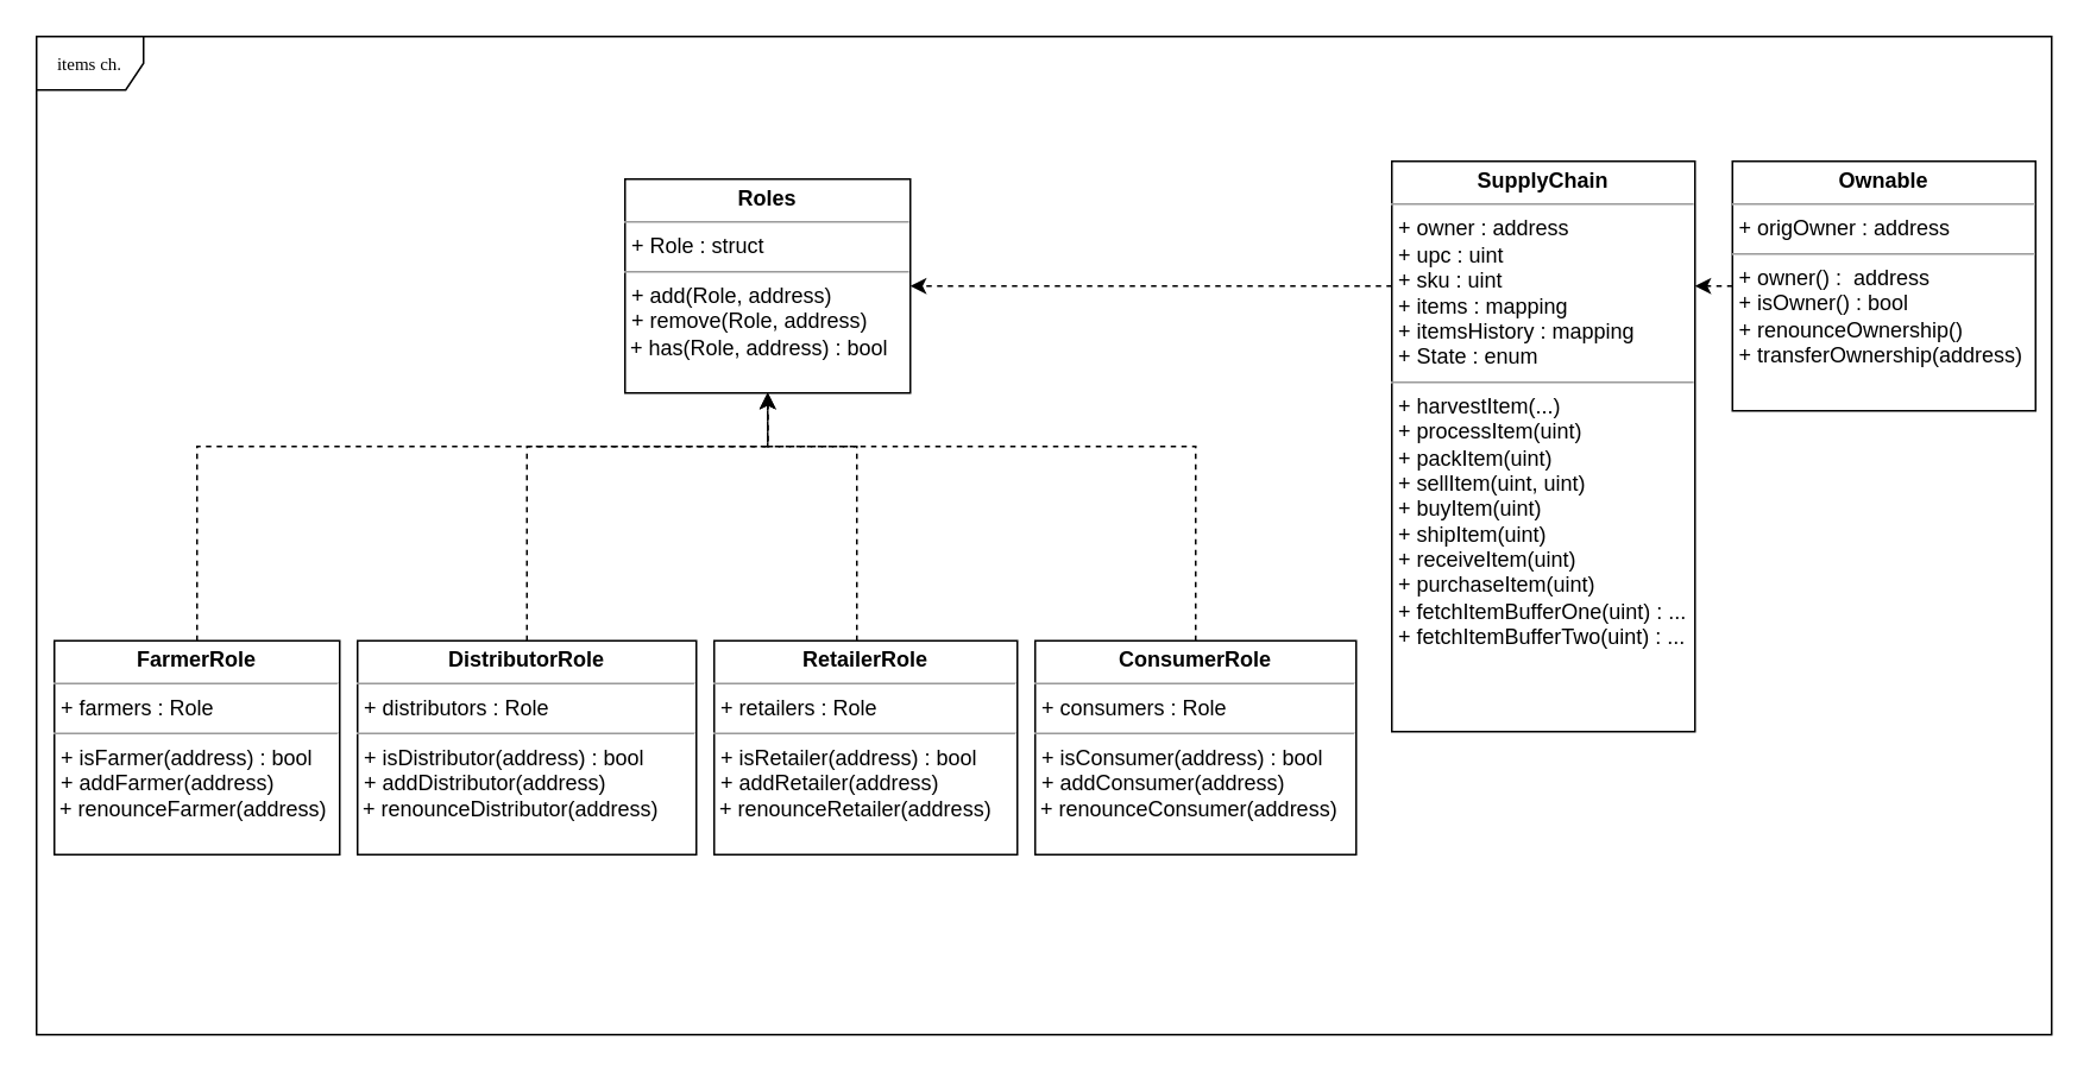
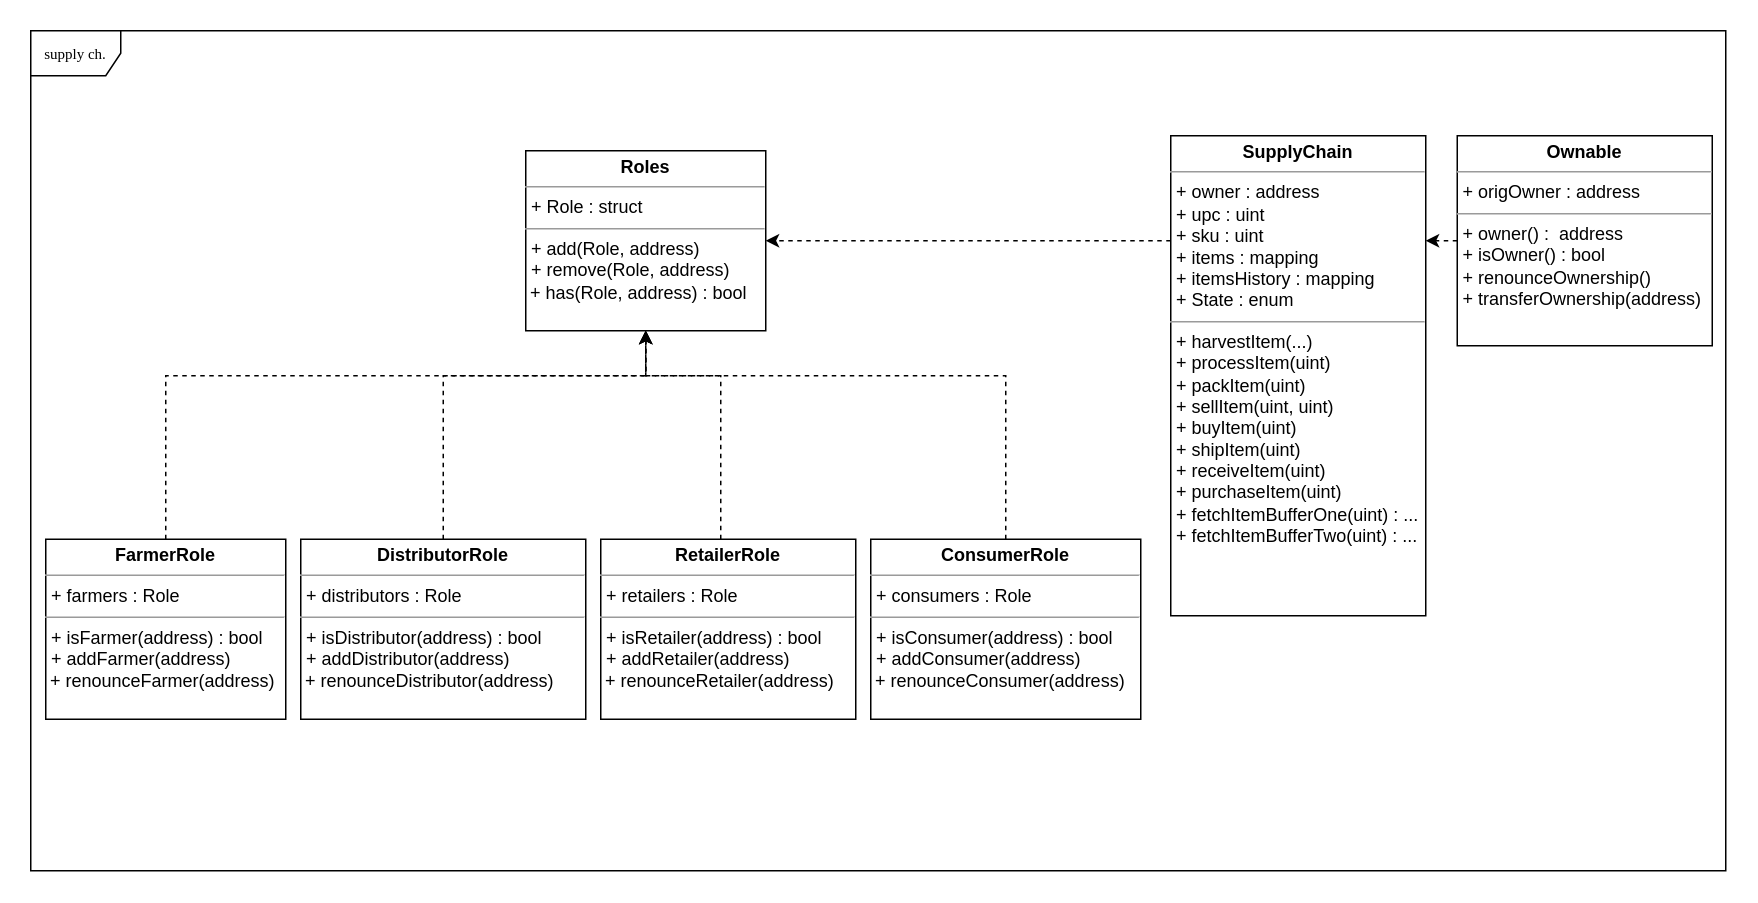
  <mxCell id="0" />
  <mxCell id="1" parent="0" />
- <mxCell id="2" value="items ch." style="shape=umlFrame;whiteSpace=wrap;html=1;rounded=0;shadow=0;comic=0;labelBackgroundColor=none;strokeWidth=1;fontFamily=Verdana;fontSize=10;align=center;" parent="1" vertex="1"><mxGeometry x="20" y="20" width="1130" height="560" as="geometry" /></mxCell>
+ <mxCell id="2" value="supply ch." style="shape=umlFrame;whiteSpace=wrap;html=1;rounded=0;shadow=0;comic=0;labelBackgroundColor=none;strokeWidth=1;fontFamily=Verdana;fontSize=10;align=center;" parent="1" vertex="1"><mxGeometry x="20" y="20" width="1130" height="560" as="geometry" /></mxCell>
  <mxCell id="3" value="&lt;p style=&quot;margin: 0px ; margin-top: 4px ; text-align: center&quot;&gt;&lt;b&gt;Roles&lt;/b&gt;&lt;/p&gt;&lt;hr size=&quot;1&quot;&gt;&lt;p style=&quot;margin: 0px ; margin-left: 4px&quot;&gt;+ Role : struct&lt;/p&gt;&lt;hr size=&quot;1&quot;&gt;&lt;p style=&quot;margin: 0px ; margin-left: 4px&quot;&gt;+ add(Role, address)&lt;br&gt;+ remove(Role, address)&lt;/p&gt;&amp;nbsp;+ has(Role, address) : bool" style="verticalAlign=top;align=left;overflow=fill;fontSize=12;fontFamily=Helvetica;html=1;rounded=0;shadow=0;comic=0;labelBackgroundColor=none;strokeWidth=1" vertex="1" parent="1"><mxGeometry x="350" y="100" width="160" height="120" as="geometry" /></mxCell>
  <mxCell id="4" style="edgeStyle=orthogonalEdgeStyle;rounded=0;orthogonalLoop=1;jettySize=auto;html=1;dashed=1;" edge="1" parent="1" source="5" target="3"><mxGeometry relative="1" as="geometry"><Array as="points"><mxPoint x="110" y="250" /><mxPoint x="430" y="250" /></Array></mxGeometry></mxCell>
  <mxCell id="5" value="&lt;p style=&quot;margin: 0px ; margin-top: 4px ; text-align: center&quot;&gt;&lt;b&gt;FarmerRole&lt;/b&gt;&lt;/p&gt;&lt;hr size=&quot;1&quot;&gt;&lt;p style=&quot;margin: 0px ; margin-left: 4px&quot;&gt;+ farmers : Role&lt;/p&gt;&lt;hr size=&quot;1&quot;&gt;&lt;p style=&quot;margin: 0px ; margin-left: 4px&quot;&gt;+ isFarmer(address) : bool&lt;br&gt;+ addFarmer(address)&lt;/p&gt;&amp;nbsp;+ renounceFarmer(address)" style="verticalAlign=top;align=left;overflow=fill;fontSize=12;fontFamily=Helvetica;html=1;rounded=0;shadow=0;comic=0;labelBackgroundColor=none;strokeWidth=1" vertex="1" parent="1"><mxGeometry x="30" y="359" width="160" height="120" as="geometry" /></mxCell>
  <mxCell id="6" style="edgeStyle=orthogonalEdgeStyle;rounded=0;orthogonalLoop=1;jettySize=auto;html=1;entryX=0.5;entryY=1;entryDx=0;entryDy=0;dashed=1;exitX=0.5;exitY=0;exitDx=0;exitDy=0;" edge="1" parent="1" source="7" target="3"><mxGeometry relative="1" as="geometry"><Array as="points"><mxPoint x="295" y="250" /><mxPoint x="430" y="250" /></Array></mxGeometry></mxCell>
  <mxCell id="7" value="&lt;p style=&quot;margin: 0px ; margin-top: 4px ; text-align: center&quot;&gt;&lt;b&gt;DistributorRole&lt;/b&gt;&lt;/p&gt;&lt;hr size=&quot;1&quot;&gt;&lt;p style=&quot;margin: 0px ; margin-left: 4px&quot;&gt;+ distributors : Role&lt;/p&gt;&lt;hr size=&quot;1&quot;&gt;&lt;p style=&quot;margin: 0px ; margin-left: 4px&quot;&gt;+ isDistributor(address) : bool&lt;br&gt;+ addDistributor(address)&lt;/p&gt;&amp;nbsp;+ renounceDistributor(address)" style="verticalAlign=top;align=left;overflow=fill;fontSize=12;fontFamily=Helvetica;html=1;rounded=0;shadow=0;comic=0;labelBackgroundColor=none;strokeWidth=1" vertex="1" parent="1"><mxGeometry x="200" y="359" width="190" height="120" as="geometry" /></mxCell>
  <mxCell id="8" style="edgeStyle=orthogonalEdgeStyle;rounded=0;orthogonalLoop=1;jettySize=auto;html=1;entryX=0.5;entryY=1;entryDx=0;entryDy=0;dashed=1;" edge="1" parent="1" source="9" target="3"><mxGeometry relative="1" as="geometry"><Array as="points"><mxPoint x="480" y="250" /><mxPoint x="430" y="250" /></Array></mxGeometry></mxCell>
  <mxCell id="9" value="&lt;p style=&quot;margin: 0px ; margin-top: 4px ; text-align: center&quot;&gt;&lt;b&gt;RetailerRole&lt;/b&gt;&lt;/p&gt;&lt;hr size=&quot;1&quot;&gt;&lt;p style=&quot;margin: 0px ; margin-left: 4px&quot;&gt;+ retailers : Role&lt;/p&gt;&lt;hr size=&quot;1&quot;&gt;&lt;p style=&quot;margin: 0px ; margin-left: 4px&quot;&gt;+ isRetailer(address) : bool&lt;br&gt;+ addRetailer(address)&lt;/p&gt;&amp;nbsp;+ renounceRetailer(address)" style="verticalAlign=top;align=left;overflow=fill;fontSize=12;fontFamily=Helvetica;html=1;rounded=0;shadow=0;comic=0;labelBackgroundColor=none;strokeWidth=1" vertex="1" parent="1"><mxGeometry x="400" y="359" width="170" height="120" as="geometry" /></mxCell>
  <mxCell id="10" style="edgeStyle=orthogonalEdgeStyle;rounded=0;orthogonalLoop=1;jettySize=auto;html=1;dashed=1;" edge="1" parent="1" source="11"><mxGeometry relative="1" as="geometry"><mxPoint x="430" y="220" as="targetPoint" /><Array as="points"><mxPoint x="670" y="250" /><mxPoint x="430" y="250" /></Array></mxGeometry></mxCell>
  <mxCell id="11" value="&lt;p style=&quot;margin: 0px ; margin-top: 4px ; text-align: center&quot;&gt;&lt;b&gt;ConsumerRole&lt;/b&gt;&lt;/p&gt;&lt;hr size=&quot;1&quot;&gt;&lt;p style=&quot;margin: 0px ; margin-left: 4px&quot;&gt;+ consumers : Role&lt;/p&gt;&lt;hr size=&quot;1&quot;&gt;&lt;p style=&quot;margin: 0px ; margin-left: 4px&quot;&gt;+ isConsumer(address) : bool&lt;br&gt;+ addConsumer(address)&lt;/p&gt;&amp;nbsp;+ renounceConsumer(address)" style="verticalAlign=top;align=left;overflow=fill;fontSize=12;fontFamily=Helvetica;html=1;rounded=0;shadow=0;comic=0;labelBackgroundColor=none;strokeWidth=1" vertex="1" parent="1"><mxGeometry x="580" y="359" width="180" height="120" as="geometry" /></mxCell>
  <mxCell id="12" style="edgeStyle=orthogonalEdgeStyle;rounded=0;orthogonalLoop=1;jettySize=auto;html=1;dashed=1;" edge="1" parent="1" source="13" target="3"><mxGeometry relative="1" as="geometry"><Array as="points"><mxPoint x="730" y="160" /><mxPoint x="730" y="160" /></Array></mxGeometry></mxCell>
  <mxCell id="13" value="&lt;p style=&quot;margin: 0px ; margin-top: 4px ; text-align: center&quot;&gt;&lt;b&gt;SupplyChain&lt;/b&gt;&lt;/p&gt;&lt;hr size=&quot;1&quot;&gt;&lt;p style=&quot;margin: 0px ; margin-left: 4px&quot;&gt;+ owner : address&lt;/p&gt;&lt;p style=&quot;margin: 0px ; margin-left: 4px&quot;&gt;+ upc : uint&lt;/p&gt;&lt;p style=&quot;margin: 0px ; margin-left: 4px&quot;&gt;+ sku : uint&lt;/p&gt;&lt;p style=&quot;margin: 0px ; margin-left: 4px&quot;&gt;+ items : mapping&lt;/p&gt;&lt;p style=&quot;margin: 0px ; margin-left: 4px&quot;&gt;+ itemsHistory : mapping&lt;/p&gt;&lt;p style=&quot;margin: 0px ; margin-left: 4px&quot;&gt;+ State : enum&lt;/p&gt;&lt;hr size=&quot;1&quot;&gt;&lt;p style=&quot;margin: 0px ; margin-left: 4px&quot;&gt;+ harvestItem(...)&lt;/p&gt;&lt;p style=&quot;margin: 0px ; margin-left: 4px&quot;&gt;+ processItem(uint)&lt;/p&gt;&lt;p style=&quot;margin: 0px ; margin-left: 4px&quot;&gt;+ packItem(uint)&lt;/p&gt;&lt;p style=&quot;margin: 0px ; margin-left: 4px&quot;&gt;+ sellItem(uint, uint)&lt;/p&gt;&lt;p style=&quot;margin: 0px ; margin-left: 4px&quot;&gt;+ buyItem(uint)&lt;/p&gt;&lt;p style=&quot;margin: 0px ; margin-left: 4px&quot;&gt;+ shipItem(uint)&lt;/p&gt;&lt;p style=&quot;margin: 0px ; margin-left: 4px&quot;&gt;+ receiveItem(uint)&lt;/p&gt;&lt;p style=&quot;margin: 0px ; margin-left: 4px&quot;&gt;+ purchaseItem(uint)&lt;/p&gt;&lt;p style=&quot;margin: 0px ; margin-left: 4px&quot;&gt;+ fetchItemBufferOne(uint) : ...&lt;/p&gt;&lt;p style=&quot;margin: 0px 0px 0px 4px&quot;&gt;+ fetchItemBufferTwo(uint) : ...&lt;/p&gt;&lt;p style=&quot;margin: 0px 0px 0px 4px&quot;&gt;&lt;br&gt;&lt;/p&gt;" style="verticalAlign=top;align=left;overflow=fill;fontSize=12;fontFamily=Helvetica;html=1;rounded=0;shadow=0;comic=0;labelBackgroundColor=none;strokeWidth=1" vertex="1" parent="1"><mxGeometry x="780" y="90" width="170" height="320" as="geometry" /></mxCell>
  <mxCell id="14" value="" style="edgeStyle=orthogonalEdgeStyle;rounded=0;orthogonalLoop=1;jettySize=auto;html=1;dashed=1;" edge="1" parent="1" source="15" target="13"><mxGeometry relative="1" as="geometry"><Array as="points"><mxPoint x="960" y="160" /><mxPoint x="960" y="160" /></Array></mxGeometry></mxCell>
  <mxCell id="15" value="&lt;p style=&quot;margin: 0px ; margin-top: 4px ; text-align: center&quot;&gt;&lt;b&gt;Ownable&lt;/b&gt;&lt;/p&gt;&lt;hr size=&quot;1&quot;&gt;&lt;p style=&quot;margin: 0px ; margin-left: 4px&quot;&gt;+ origOwner : address&lt;/p&gt;&lt;hr size=&quot;1&quot;&gt;&lt;p style=&quot;margin: 0px ; margin-left: 4px&quot;&gt;+ owner() :&amp;nbsp; address&lt;/p&gt;&lt;p style=&quot;margin: 0px ; margin-left: 4px&quot;&gt;+ isOwner() : bool&lt;/p&gt;&lt;p style=&quot;margin: 0px ; margin-left: 4px&quot;&gt;+ renounceOwnership()&lt;/p&gt;&lt;p style=&quot;margin: 0px ; margin-left: 4px&quot;&gt;+ transferOwnership(address)&lt;/p&gt;" style="verticalAlign=top;align=left;overflow=fill;fontSize=12;fontFamily=Helvetica;html=1;rounded=0;shadow=0;comic=0;labelBackgroundColor=none;strokeWidth=1" vertex="1" parent="1"><mxGeometry x="971" y="90" width="170" height="140" as="geometry" /></mxCell>
